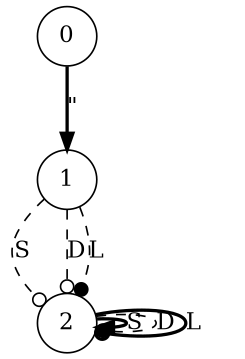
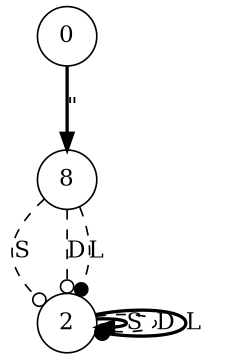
  digraph {
    node [shape=circle]
    edge [arrowhead=odot style=dashed]
    n1 [label=0]
-   n2 [label=1]
+   n2 [label=8]
    n3 [label=2]
    n1 -> n2 [arrowhead=normal label="\"" style=bold]
    n2 -> n3 [label=S]
    n2 -> n3 [label=D]
    n2 -> n3 [arrowhead=dot label=L]
    n3 -> n3 [arrowhead=normal label=S style=bold]
    n3 -> n3 [arrowhead=dot label=D]
    n3 -> n3 [label=L style=bold]
  }
